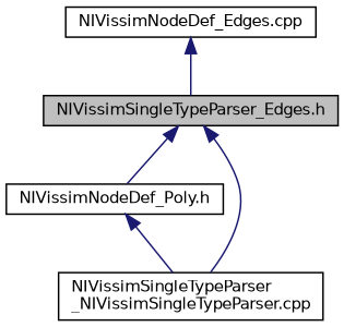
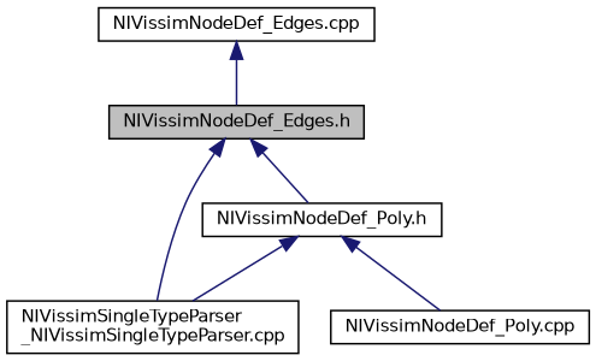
  digraph {
    node [color=black fillcolor=white fontname=Helvetica fontsize=10 shape=record style=filled]
    edge [color=midnightblue dir=back fontname=Helvetica fontsize=10 labelfontname=Helvetica labelfontsize=10 style=solid]
-   n1 [fillcolor=grey75 fontcolor=black height=0.2 label="NIVissimSingleTypeParser_Edges.h" width=0.4]
+   n1 [fillcolor=grey75 fontcolor=black height=0.2 label="NIVissimNodeDef_Edges.h" width=0.4]
    n2 [height=0.2 label="NIVissimNodeDef_Poly.h" width=0.4]
    n3 [height=0.2 label="NIVissimSingleTypeParser\l_NIVissimSingleTypeParser.cpp" width=0.4]
    n4 [height=0.2 label="NIVissimNodeDef_Edges.cpp" width=0.4]
+   n5 [height=0.2 label="NIVissimNodeDef_Poly.cpp" width=0.4]
    n1 -> n2
    n1 -> n3
    n2 -> n3
+   n2 -> n5
    n4 -> n1
  }
